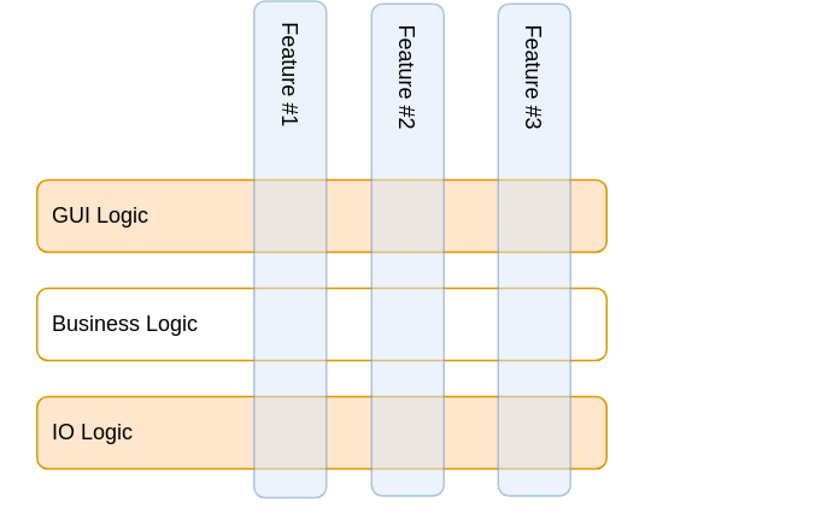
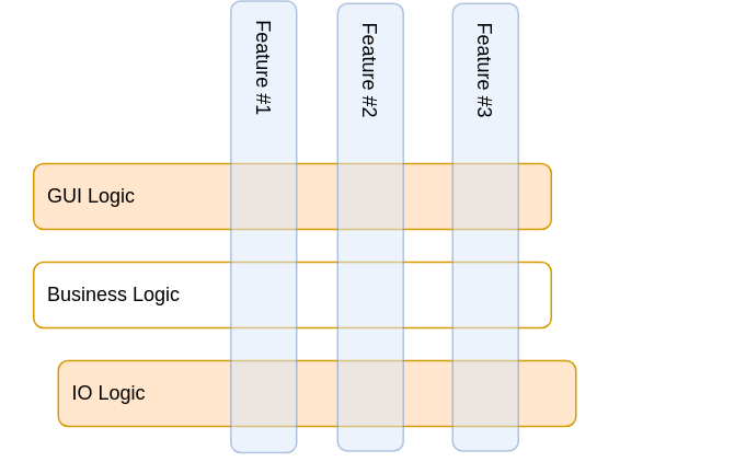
  <mxCell id="0" />
  <mxCell id="1" parent="0" />
- <mxCell id="2" value="&amp;nbsp; IO Logic" style="rounded=1;whiteSpace=wrap;html=1;align=left;fillColor=#ffe6cc;strokeColor=#d79b00;" vertex="1" parent="1"><mxGeometry x="20" y="140" width="315" height="40" as="geometry" /></mxCell>
+ <mxCell id="2" value="&amp;nbsp; IO Logic" style="rounded=1;whiteSpace=wrap;html=1;align=left;fillColor=#ffe6cc;strokeColor=#d79b00;" vertex="1" parent="1"><mxGeometry x="35" y="140" width="315" height="40" as="geometry" /></mxCell>
  <mxCell id="3" value="&amp;nbsp; Business Logic" style="rounded=1;whiteSpace=wrap;html=1;align=left;fillColor=#ffffff;strokeColor=#d79b00;" vertex="1" parent="1"><mxGeometry x="20" y="80" width="315" height="40" as="geometry" /></mxCell>
  <mxCell id="4" value="&amp;nbsp; GUI Logic" style="rounded=1;whiteSpace=wrap;html=1;align=left;fillColor=#ffe6cc;strokeColor=#d79b00;" vertex="1" parent="1"><mxGeometry x="20" y="20" width="315" height="40" as="geometry" /></mxCell>
  <mxCell id="5" value="&amp;nbsp; &amp;nbsp;Feature #1" style="rounded=1;whiteSpace=wrap;html=1;rotation=90;align=left;fillColor=#dae8fc;strokeColor=#6c8ebf;opacity=50;" vertex="1" parent="1"><mxGeometry x="22.5" y="38.5" width="275" height="40" as="geometry" /></mxCell>
  <mxCell id="6" value="&amp;nbsp; &amp;nbsp;Feature #2" style="rounded=1;whiteSpace=wrap;html=1;rotation=90;align=left;fillColor=#dae8fc;strokeColor=#6c8ebf;opacity=50;" vertex="1" parent="1"><mxGeometry x="88.75" y="38.75" width="272.5" height="40" as="geometry" /></mxCell>
  <mxCell id="7" value="&amp;nbsp; &amp;nbsp;Feature #3" style="rounded=1;whiteSpace=wrap;html=1;rotation=90;align=left;fillColor=#dae8fc;strokeColor=#6c8ebf;opacity=50;" vertex="1" parent="1"><mxGeometry x="158.75" y="38.75" width="272.5" height="40" as="geometry" /></mxCell>
